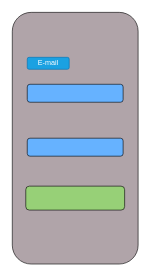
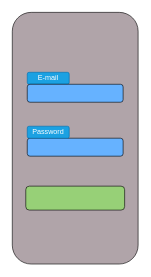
  <mxCell id="0" />
  <mxCell id="1" parent="0" />
  <mxCell id="2" value="" style="rounded=1;whiteSpace=wrap;html=1;fillColor=#B0A4A9;" parent="1" vertex="1"><mxGeometry x="20" y="20" width="210" height="420" as="geometry" /></mxCell>
  <mxCell id="3" value="" style="rounded=1;whiteSpace=wrap;html=1;fillColor=#66B2FF;" parent="1" vertex="1"><mxGeometry x="45" y="230" width="160" height="30" as="geometry" /></mxCell>
- <mxCell id="4" value="E-mail" style="rounded=1;whiteSpace=wrap;html=1;fillColor=#1ba1e2;fontColor=#ffffff;strokeColor=#006EAF;" parent="1" vertex="1"><mxGeometry x="45" y="95" width="70" height="20" as="geometry" /></mxCell>
+ <mxCell id="4" value="E-mail" style="rounded=1;whiteSpace=wrap;html=1;fillColor=#1ba1e2;fontColor=#ffffff;strokeColor=#006EAF;" parent="1" vertex="1"><mxGeometry x="45" y="120" width="70" height="20" as="geometry" /></mxCell>
  <mxCell id="5" value="" style="rounded=1;whiteSpace=wrap;html=1;fillColor=#66B2FF;" vertex="1" parent="1"><mxGeometry x="45" y="140" width="160" height="30" as="geometry" /></mxCell>
+ <mxCell id="6" value="Password" style="rounded=1;whiteSpace=wrap;html=1;fillColor=#1ba1e2;fontColor=#ffffff;strokeColor=#006EAF;" vertex="1" parent="1"><mxGeometry x="45" y="210" width="70" height="20" as="geometry" /></mxCell>
  <mxCell id="7" value="" style="rounded=1;whiteSpace=wrap;html=1;fillColor=#97D077;" vertex="1" parent="1"><mxGeometry x="42.5" y="310" width="165" height="40" as="geometry" /></mxCell>
